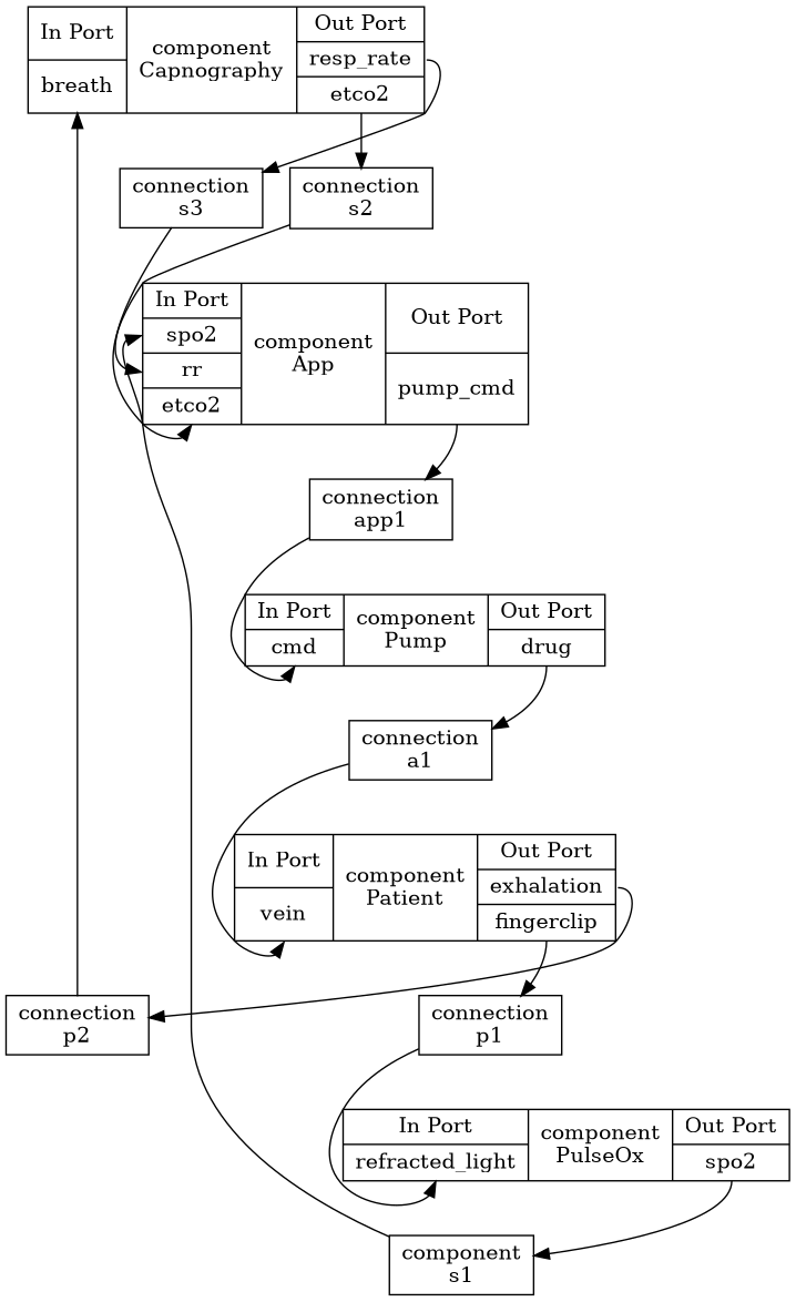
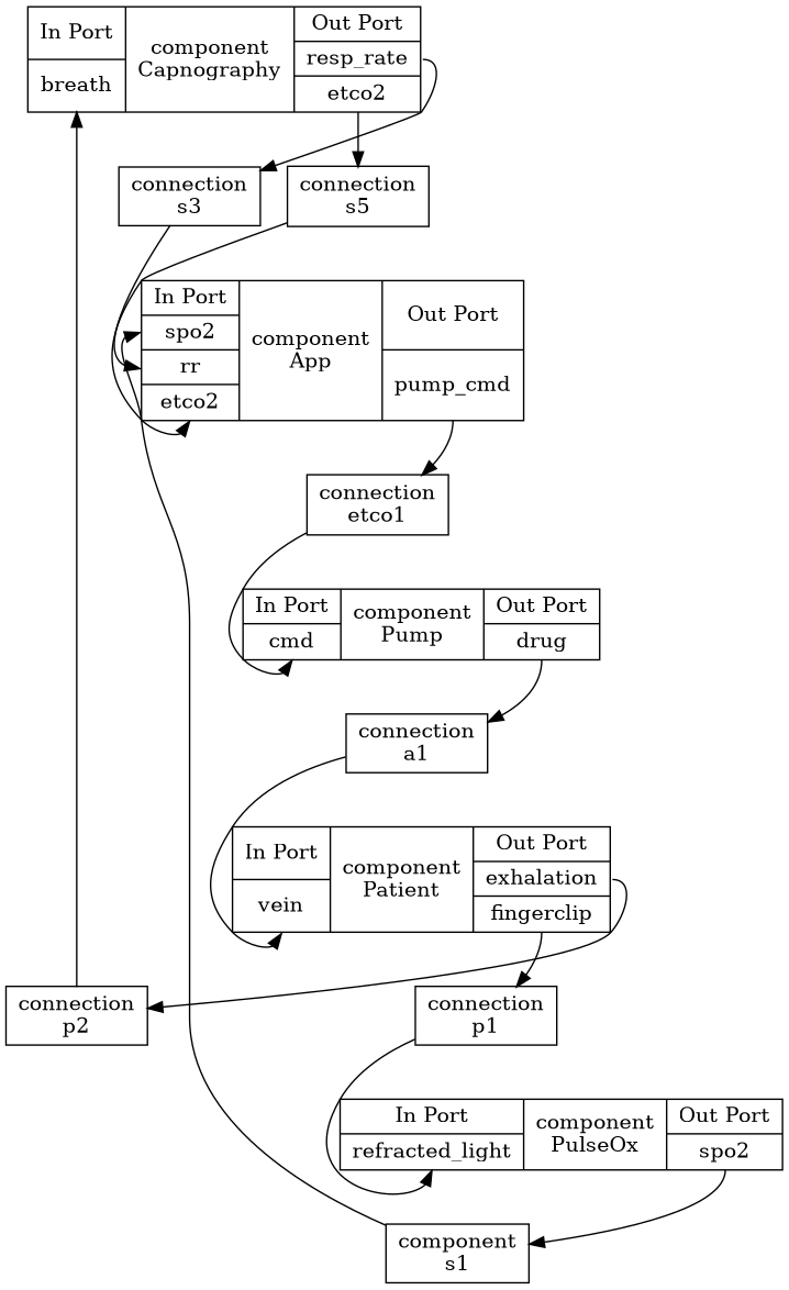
  strict digraph {
    node [shape=record]
    n1 [label="{In Port|<breath>breath} |component\nCapnography|{Out Port|<resp_rate>resp_rate|<etco2>etco2} "]
    n2 [label="connection\ns3"]
-   n3 [label="connection\ns2"]
+   n3 [label="connection\ns5"]
    n4 [label="{In Port|<spo2>spo2|<rr>rr|<etco2>etco2} |component\nApp|{Out Port|<pump_cmd>pump_cmd} "]
    n5 [label="{In Port|<refracted_light>refracted_light} |component\nPulseOx|{Out Port|<spo2>spo2} "]
    n6 [label="component\ns1"]
-   n7 [label="connection\napp1"]
+   n7 [label="connection\netco1"]
    n8 [label="{In Port|<cmd>cmd} |component\nPump|{Out Port|<drug>drug} "]
    n9 [label="connection\na1"]
    n10 [label="{In Port|<vein>vein} |component\nPatient|{Out Port|<exhalation>exhalation|<fingerclip>fingerclip} "]
    n11 [label="connection\np2"]
    n12 [label="connection\np1"]
    n1 -> n2 [tailport=resp_rate]
    n1 -> n3 [tailport=etco2]
    n2 -> n4 [headport=rr]
    n3 -> n4 [headport=etco2]
    n4 -> n7 [tailport=pump_cmd]
    n5 -> n6 [tailport=spo2]
    n6 -> n4 [headport=spo2]
    n7 -> n8 [headport=cmd]
    n8 -> n9 [tailport=drug]
    n9 -> n10 [headport=vein]
    n10 -> n11 [tailport=exhalation]
    n10 -> n12 [tailport=fingerclip]
    n11 -> n1 [headport=breath]
    n12 -> n5 [headport=refracted_light]
  }
